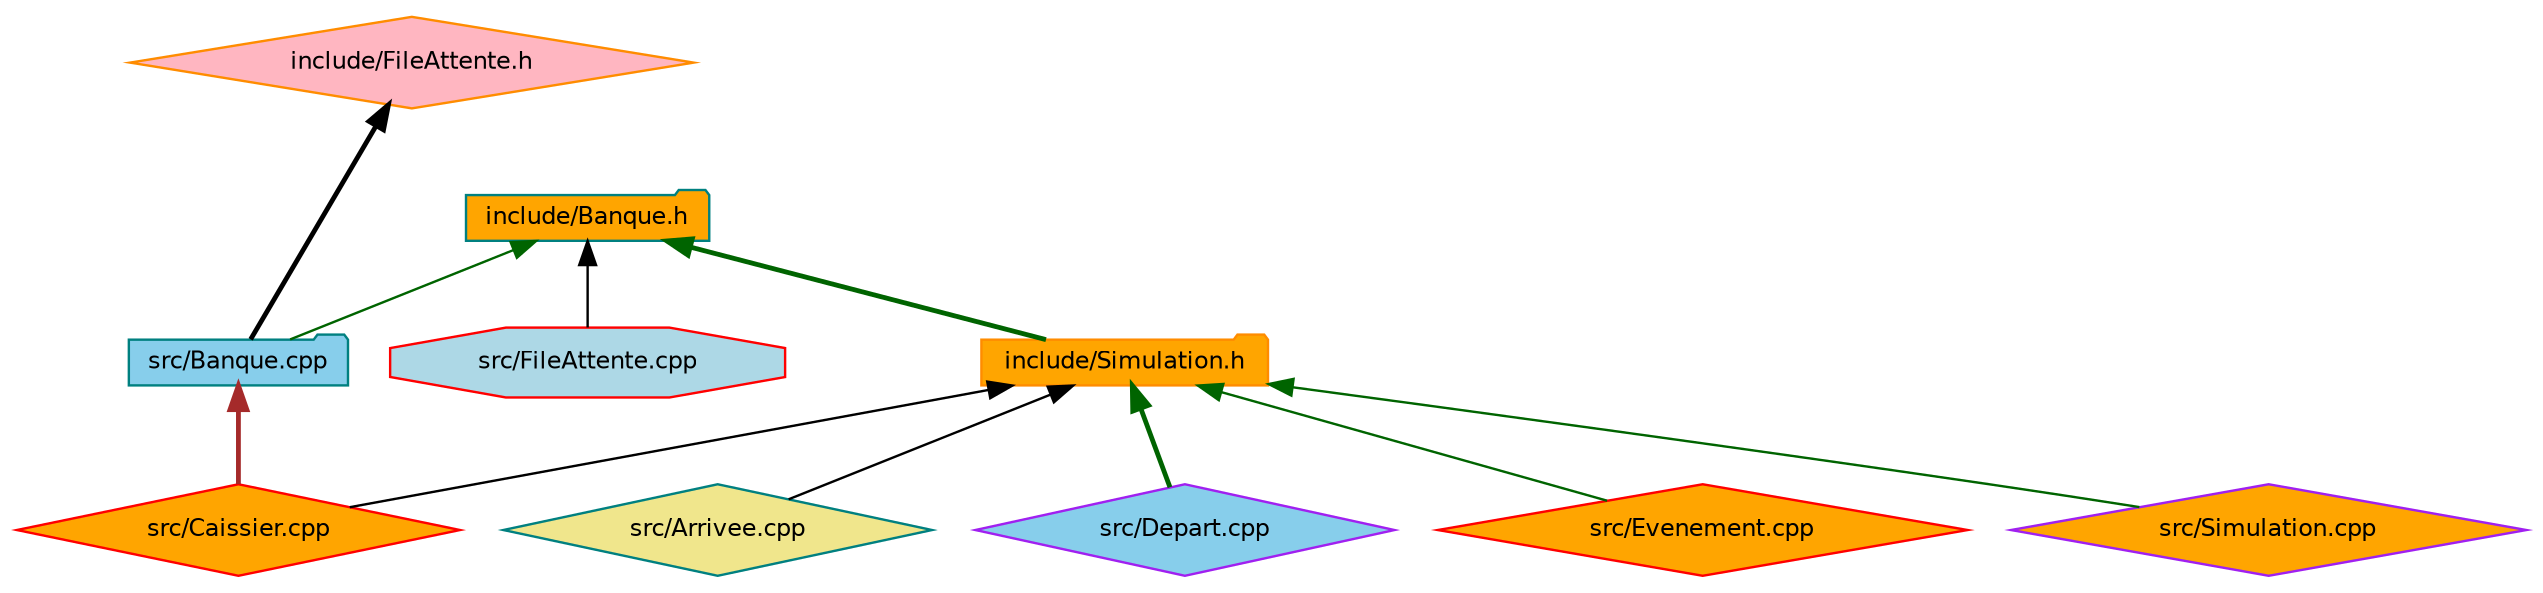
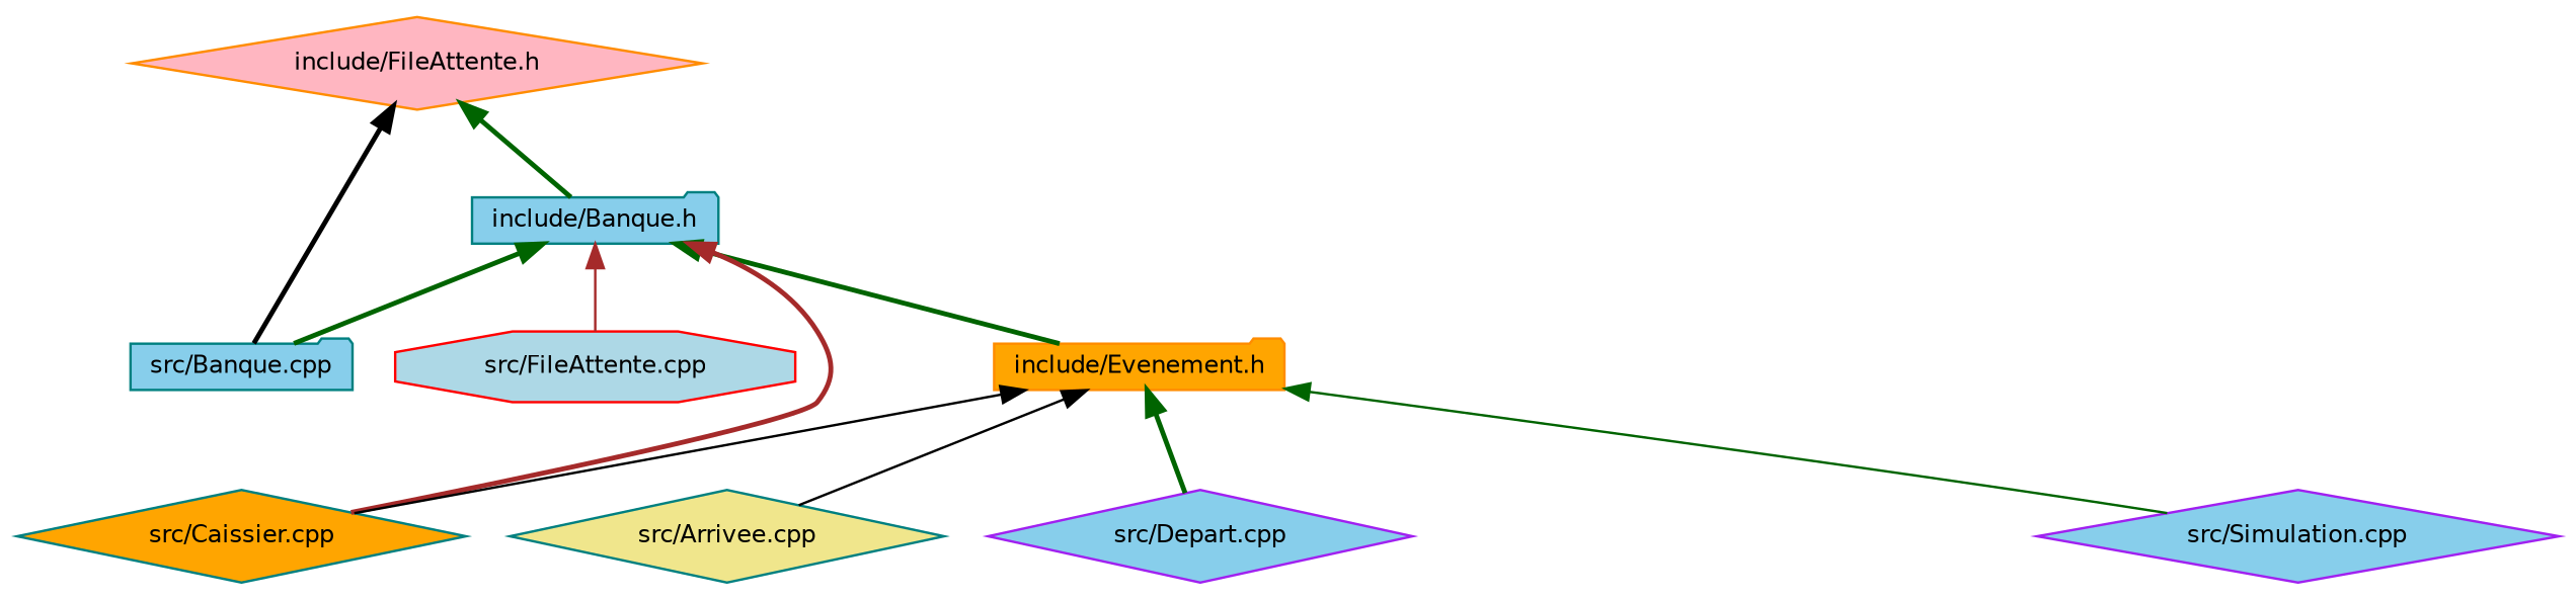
  digraph {
    node [color=teal fillcolor=orange fontname=Helvetica fontsize=10 shape=diamond style=filled]
    edge [color=darkgreen dir=back fontname=Helvetica fontsize=10 labelfontname=Helvetica labelfontsize=10 style=bold]
    n1 [color=darkorange fillcolor=lightpink fontcolor=black height=0.2 label="include/FileAttente.h" width=0.4]
-   n2 [height=0.2 label="include/Banque.h" shape=folder width=0.4]
+   n2 [fillcolor=skyblue height=0.2 label="include/Banque.h" shape=folder width=0.4]
    n3 [fillcolor=skyblue height=0.2 label="src/Banque.cpp" shape=folder width=0.4]
    n4 [color=red fillcolor=lightblue height=0.2 label="src/FileAttente.cpp" shape=octagon width=0.4]
-   n5 [color=darkorange height=0.2 label="include/Simulation.h" shape=folder width=0.4]
-   n6 [color=red height=0.2 label="src/Caissier.cpp" width=0.4]
+   n5 [color=darkorange height=0.2 label="include/Evenement.h" shape=folder width=0.4]
+   n6 [height=0.2 label="src/Caissier.cpp" width=0.4]
    n7 [fillcolor=khaki height=0.2 label="src/Arrivee.cpp" width=0.4]
    n8 [color=purple fillcolor=skyblue height=0.2 label="src/Depart.cpp" width=0.4]
-   n9 [color=red height=0.2 label="src/Evenement.cpp" width=0.4]
-   n10 [color=purple height=0.2 label="src/Simulation.cpp" width=0.4]
+   n10 [color=purple fillcolor=skyblue height=0.2 label="src/Simulation.cpp" width=0.4]
+   n1 -> n2
    n1 -> n3 [color=black]
-   n2 -> n3 [style=solid]
-   n2 -> n4 [color=black style=solid]
+   n2 -> n3
+   n2 -> n4 [color=brown style=solid]
    n2 -> n5
-   n3 -> n6 [color=brown]
+   n2 -> n6 [color=brown]
    n5 -> n6 [color=black style=solid]
    n5 -> n7 [color=black style=solid]
    n5 -> n8
-   n5 -> n9 [style=solid]
    n5 -> n10 [style=solid]
  }
